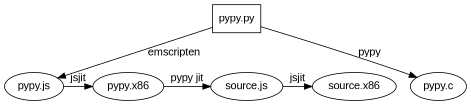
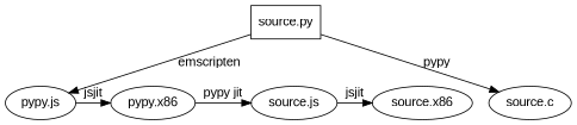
  digraph {
    fontname="Liberation Sans"
    node [fontname="Liberation Sans"]
    edge [fontname="Liberation Sans"]
    "pypy.js" [group=g1]
    "pypy.x86" [group=g2]
    "source.js" [group=g3]
    "source.x86" [group=g4]
-   "pypy.py" [shape=box]
-   "pypy.c"
+   "pypy.py" [shape=box label="source.py"]
+   "pypy.c" [label="source.c"]
    subgraph sub_1 {
      rank=same
      "pypy.js"
      "pypy.x86"
      "source.js"
      "source.x86"
    }
    "pypy.js" -> "pypy.x86" [label=jsjit]
    "pypy.x86" -> "source.js" [label="pypy jit"]
    "source.js" -> "source.x86" [label=jsjit]
    "pypy.py" -> "pypy.js" [label=emscripten]
    "pypy.py" -> "pypy.c" [label=pypy]
  }
